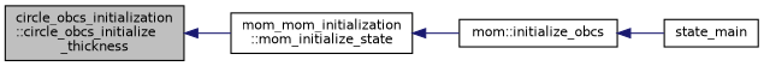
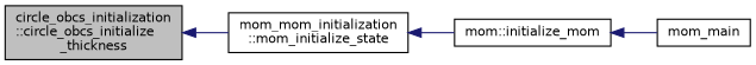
  digraph {
    rankdir=LR
    node [color=black fillcolor=white fontname=Helvetica fontsize=10 shape=record style=filled]
    edge [color=midnightblue dir=back fontname=Helvetica fontsize=10 labelfontname=Helvetica labelfontsize=10 style=solid]
    n1 [fillcolor=grey75 fontcolor=black height=0.2 label="circle_obcs_initialization\l::circle_obcs_initialize\l_thickness" width=0.4]
    n2 [height=0.2 label="mom_mom_initialization\l::mom_initialize_state" width=0.4]
-   n3 [height=0.2 label="mom::initialize_obcs" width=0.4]
-   n4 [height=0.2 label=state_main width=0.4]
+   n3 [height=0.2 label="mom::initialize_mom" width=0.4]
+   n4 [height=0.2 label=mom_main width=0.4]
    n1 -> n2
    n2 -> n3
    n3 -> n4
  }
